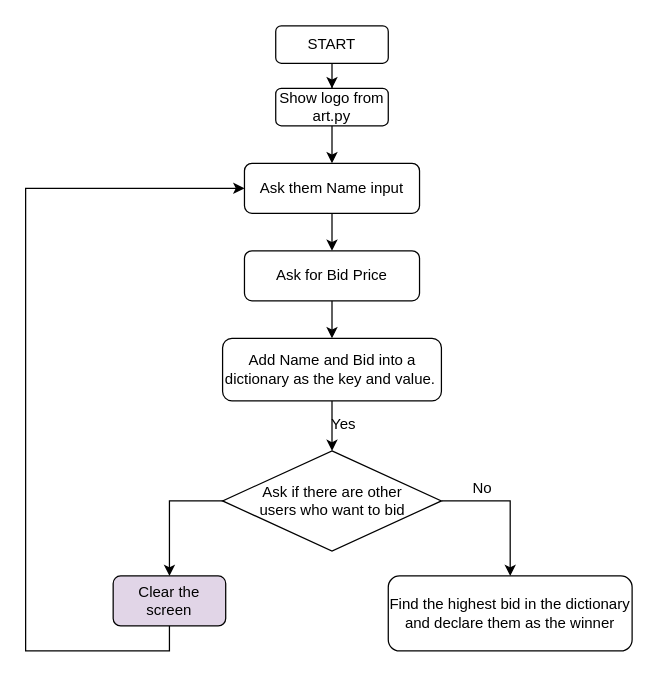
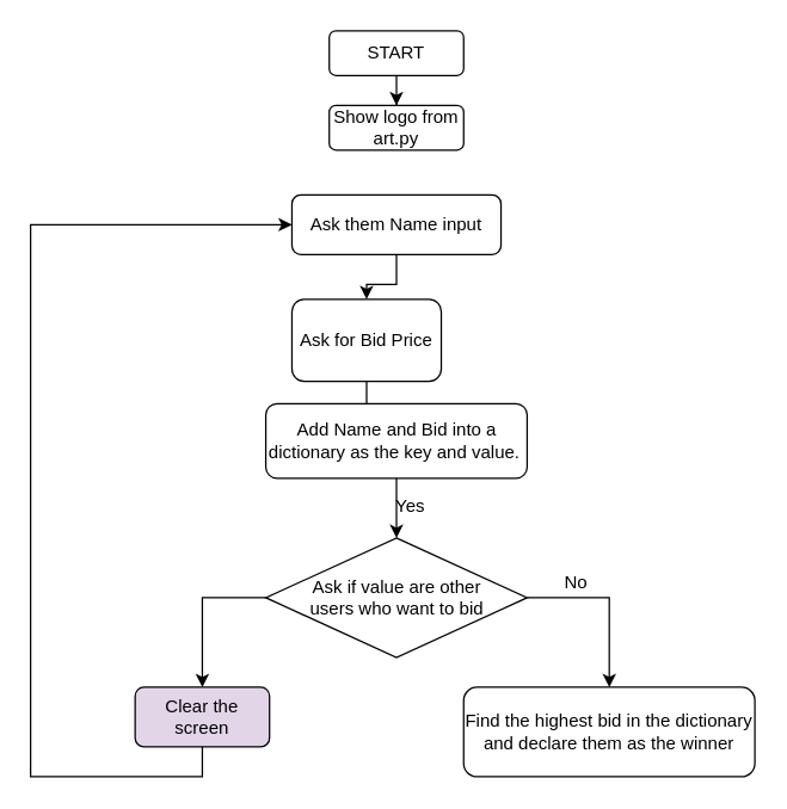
  <mxCell id="0" />
  <mxCell id="1" parent="0" />
  <mxCell id="2" value="" style="edgeStyle=orthogonalEdgeStyle;rounded=0;orthogonalLoop=1;jettySize=auto;html=1;" parent="1" source="3" target="5" edge="1"><mxGeometry relative="1" as="geometry" /></mxCell>
  <mxCell id="3" value="START" style="rounded=1;whiteSpace=wrap;html=1;" parent="1" vertex="1"><mxGeometry x="220" y="20" width="90" height="30" as="geometry" /></mxCell>
- <mxCell id="4" value="" style="edgeStyle=orthogonalEdgeStyle;rounded=0;orthogonalLoop=1;jettySize=auto;html=1;" parent="1" source="5" target="7" edge="1"><mxGeometry relative="1" as="geometry" /></mxCell>
  <mxCell id="5" value="Show logo from art.py" style="rounded=1;whiteSpace=wrap;html=1;" parent="1" vertex="1"><mxGeometry x="220" y="70" width="90" height="30" as="geometry" /></mxCell>
  <mxCell id="6" value="" style="edgeStyle=orthogonalEdgeStyle;rounded=0;orthogonalLoop=1;jettySize=auto;html=1;" parent="1" source="7" target="9" edge="1"><mxGeometry relative="1" as="geometry" /></mxCell>
  <mxCell id="7" value="Ask them Name input" style="rounded=1;whiteSpace=wrap;html=1;" parent="1" vertex="1"><mxGeometry x="195" y="130" width="140" height="40" as="geometry" /></mxCell>
  <mxCell id="8" value="" style="edgeStyle=orthogonalEdgeStyle;rounded=0;orthogonalLoop=1;jettySize=auto;html=1;" parent="1" source="9" target="11" edge="1"><mxGeometry relative="1" as="geometry" /></mxCell>
- <mxCell id="9" value="Ask for Bid Price" style="rounded=1;whiteSpace=wrap;html=1;" parent="1" vertex="1"><mxGeometry x="195" y="200" width="140" height="40" as="geometry" /></mxCell>
+ <mxCell id="9" value="Ask for Bid Price" style="rounded=1;whiteSpace=wrap;html=1;" parent="1" vertex="1"><mxGeometry x="195" y="200" width="100" height="55" as="geometry" /></mxCell>
  <mxCell id="10" value="" style="edgeStyle=orthogonalEdgeStyle;rounded=0;orthogonalLoop=1;jettySize=auto;html=1;" parent="1" source="11" edge="1"><mxGeometry relative="1" as="geometry"><mxPoint x="265" y="360" as="targetPoint" /></mxGeometry></mxCell>
  <mxCell id="11" value="Add Name and Bid into a dictionary as the key and value.&amp;nbsp;" style="rounded=1;whiteSpace=wrap;html=1;" parent="1" vertex="1"><mxGeometry x="177.5" y="270" width="175" height="50" as="geometry" /></mxCell>
  <mxCell id="12" style="edgeStyle=orthogonalEdgeStyle;rounded=0;orthogonalLoop=1;jettySize=auto;html=1;exitX=0;exitY=1;exitDx=0;exitDy=0;entryX=0.5;entryY=0;entryDx=0;entryDy=0;" parent="1" source="14" target="17" edge="1"><mxGeometry relative="1" as="geometry"><Array as="points"><mxPoint x="221" y="400" /><mxPoint x="135" y="400" /></Array></mxGeometry></mxCell>
  <mxCell id="13" style="edgeStyle=orthogonalEdgeStyle;rounded=0;orthogonalLoop=1;jettySize=auto;html=1;exitX=1;exitY=0.5;exitDx=0;exitDy=0;entryX=0.5;entryY=0;entryDx=0;entryDy=0;" parent="1" source="14" target="18" edge="1"><mxGeometry relative="1" as="geometry" /></mxCell>
- <mxCell id="14" value="Ask if there are other &lt;br&gt;users who want to bid" style="rhombus;whiteSpace=wrap;html=1;" parent="1" vertex="1"><mxGeometry x="177.5" y="360" width="175" height="80" as="geometry" /></mxCell>
+ <mxCell id="14" value="Ask if value are other &lt;br&gt;users who want to bid" style="rhombus;whiteSpace=wrap;html=1;" parent="1" vertex="1"><mxGeometry x="177.5" y="360" width="175" height="80" as="geometry" /></mxCell>
  <mxCell id="15" value="Yes" style="text;html=1;align=center;verticalAlign=middle;resizable=0;points=[];autosize=1;" parent="1" vertex="1"><mxGeometry x="254" y="329" width="40" height="20" as="geometry" /></mxCell>
  <mxCell id="16" style="edgeStyle=orthogonalEdgeStyle;rounded=0;orthogonalLoop=1;jettySize=auto;html=1;exitX=0.5;exitY=1;exitDx=0;exitDy=0;entryX=0;entryY=0.5;entryDx=0;entryDy=0;" parent="1" source="17" target="7" edge="1"><mxGeometry relative="1" as="geometry"><mxPoint x="20" y="350" as="targetPoint" /><Array as="points"><mxPoint x="135" y="520" /><mxPoint x="20" y="520" /><mxPoint x="20" y="150" /></Array></mxGeometry></mxCell>
  <mxCell id="17" value="Clear the screen" style="rounded=1;whiteSpace=wrap;html=1;fillColor=#e1d5e7;" parent="1" vertex="1"><mxGeometry x="90" y="460" width="90" height="40" as="geometry" /></mxCell>
  <mxCell id="18" value="Find the highest bid in the dictionary and declare them as the winner" style="rounded=1;whiteSpace=wrap;html=1;" parent="1" vertex="1"><mxGeometry x="310" y="460" width="195" height="60" as="geometry" /></mxCell>
  <mxCell id="19" value="No" style="text;html=1;align=center;verticalAlign=middle;resizable=0;points=[];autosize=1;" parent="1" vertex="1"><mxGeometry x="370" y="380" width="30" height="20" as="geometry" /></mxCell>
